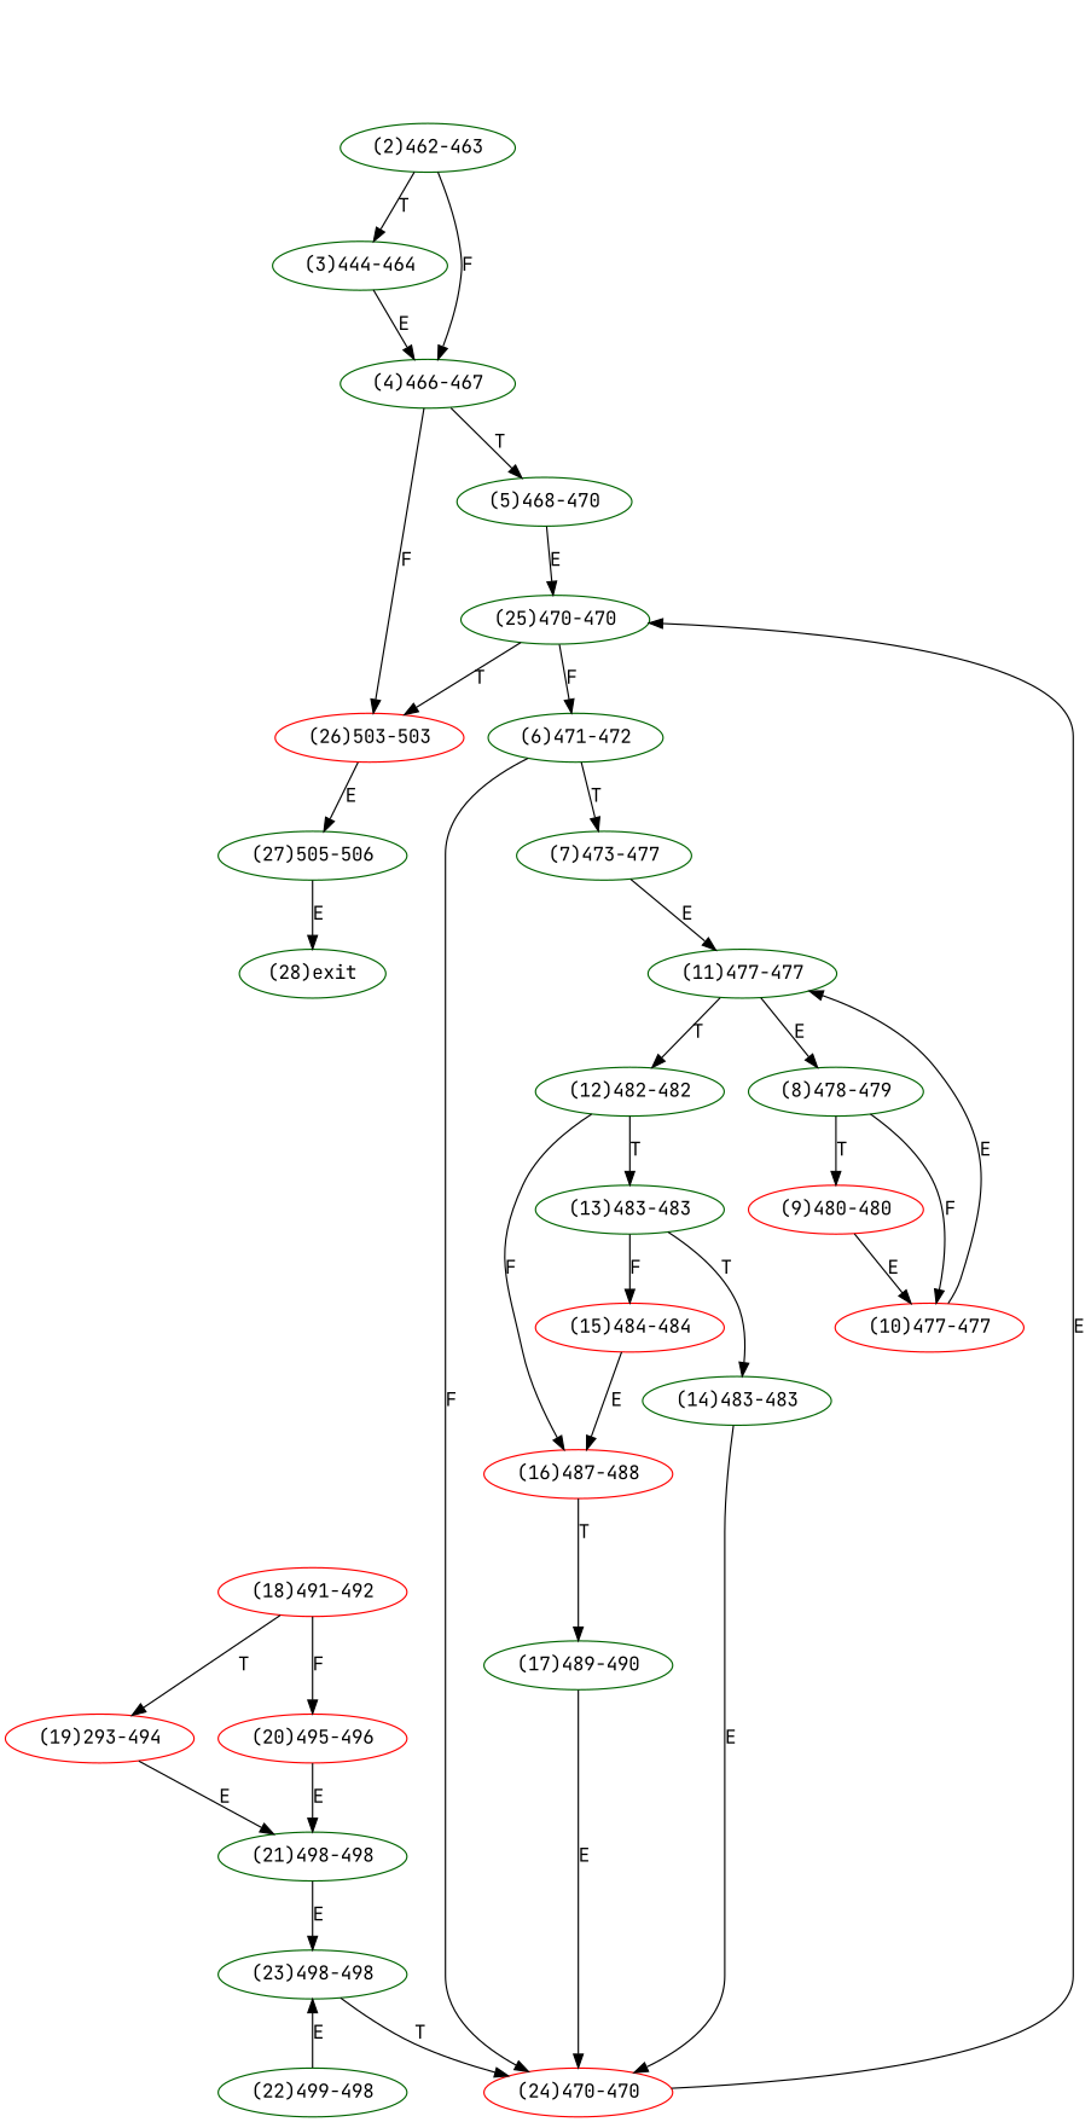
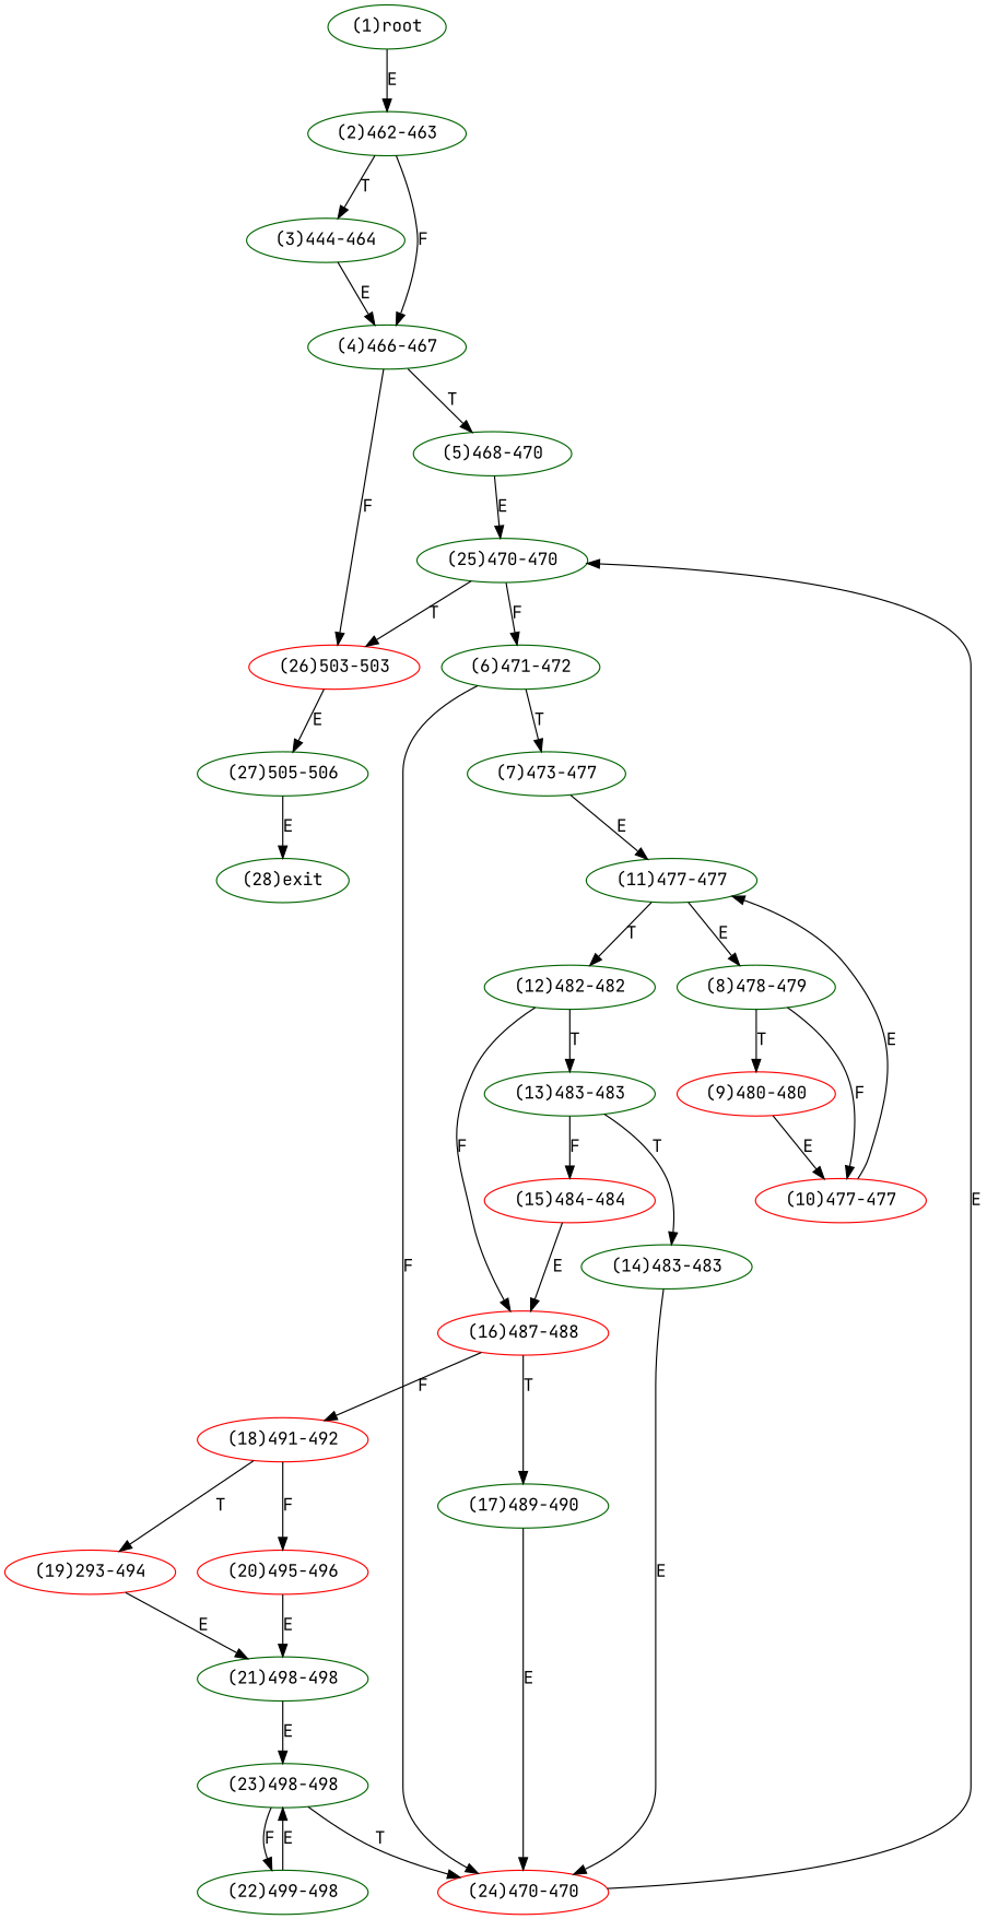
  digraph {
    fontname="JetBrains Mono"
    node [color=darkgreen fontname="JetBrains Mono"]
    edge [fontname="JetBrains Mono"]
+   n1 [label="(1)root"]
    n2 [label="(2)462-463"]
    n3 [label="(3)444-464"]
    n4 [label="(4)466-467"]
    n5 [label="(5)468-470"]
    n6 [color=red label="(26)503-503"]
    n7 [label="(25)470-470"]
    n8 [label="(27)505-506"]
    n9 [label="(28)exit"]
    n10 [label="(6)471-472"]
    n11 [label="(7)473-477"]
    n12 [color=red label="(24)470-470"]
    n13 [label="(11)477-477"]
    n14 [label="(8)478-479"]
    n15 [label="(12)482-482"]
    n16 [color=red label="(9)480-480"]
    n17 [color=red label="(10)477-477"]
    n18 [label="(13)483-483"]
    n19 [color=red label="(16)487-488"]
    n20 [label="(14)483-483"]
    n21 [color=red label="(15)484-484"]
    n22 [label="(17)489-490"]
    n23 [color=red label="(18)491-492"]
    n24 [color=red label="(19)293-494"]
    n25 [color=red label="(20)495-496"]
    n26 [label="(21)498-498"]
    n27 [label="(23)498-498"]
    n28 [label="(22)499-498"]
+   n1 -> n2 [label=E]
    n2 -> n3 [label=T]
    n2 -> n4 [label=F]
    n3 -> n4 [label=E]
    n4 -> n5 [label=T]
    n4 -> n6 [label=F]
    n5 -> n7 [label=E]
    n6 -> n8 [label=E]
    n7 -> n6 [label=T]
    n7 -> n10 [label=F]
    n8 -> n9 [label=E]
    n10 -> n11 [label=T]
    n10 -> n12 [label=F]
    n11 -> n13 [label=E]
    n12 -> n7 [label=E]
    n13 -> n14 [label=E]
    n13 -> n15 [label=T]
    n14 -> n16 [label=T]
    n14 -> n17 [label=F]
    n15 -> n18 [label=T]
    n15 -> n19 [label=F]
    n16 -> n17 [label=E]
    n17 -> n13 [label=E]
    n18 -> n20 [label=T]
    n18 -> n21 [label=F]
    n19 -> n22 [label=T]
+   n19 -> n23 [label=F]
    n20 -> n12 [label=E]
    n21 -> n19 [label=E]
    n22 -> n12 [label=E]
    n23 -> n24 [label=T]
    n23 -> n25 [label=F]
    n24 -> n26 [label=E]
    n25 -> n26 [label=E]
    n26 -> n27 [label=E]
    n27 -> n12 [label=T]
+   n27 -> n28 [label=F]
    n28 -> n27 [label=E]
  }
